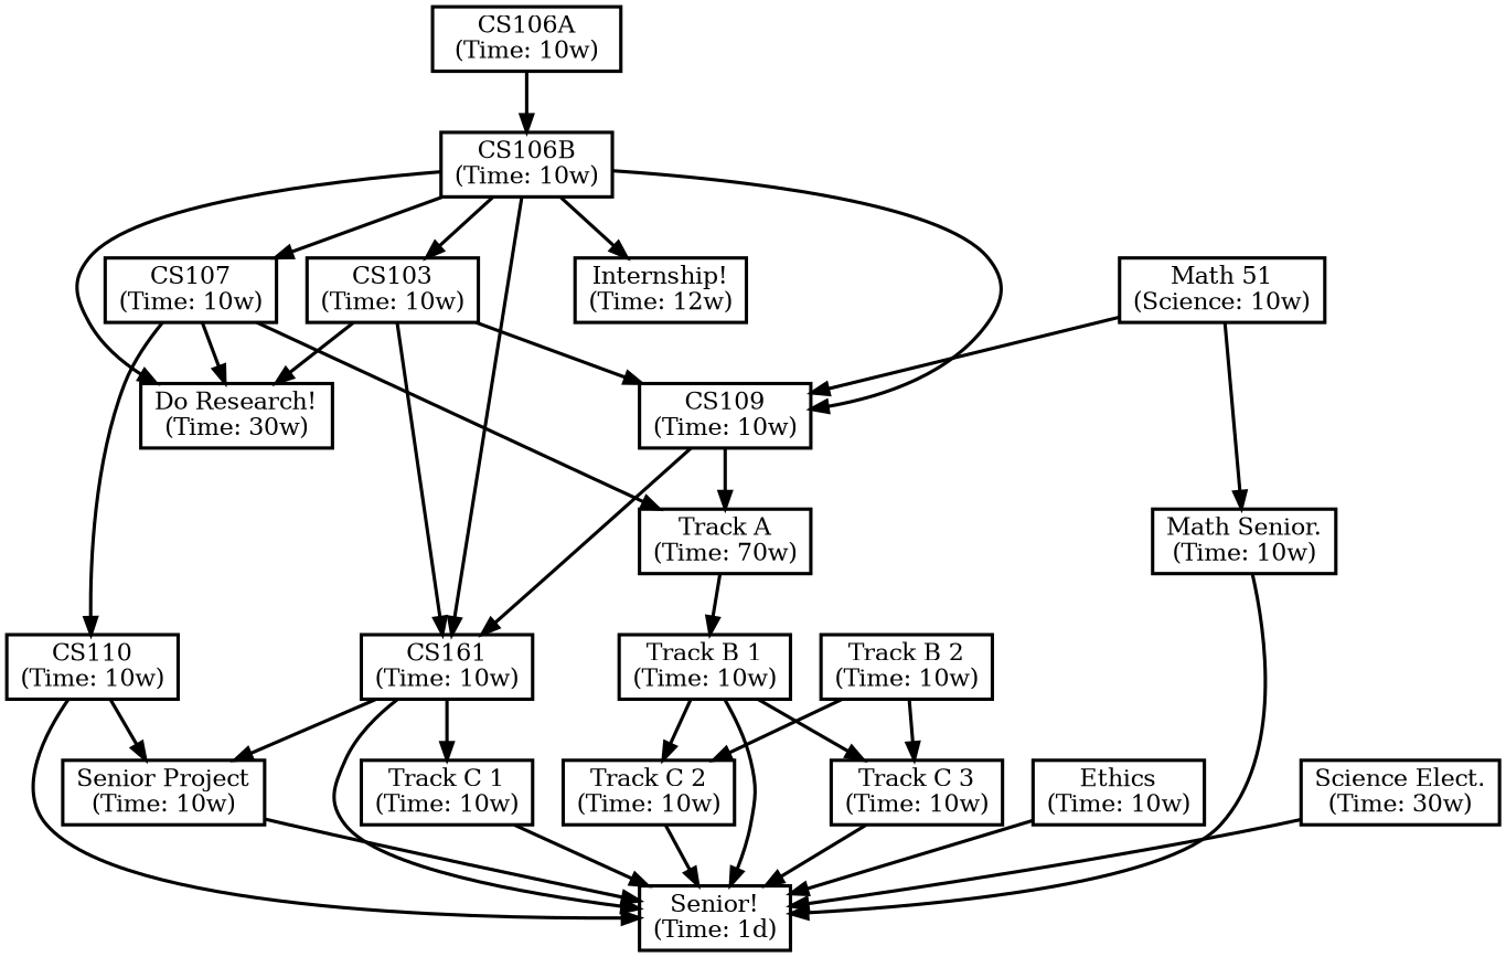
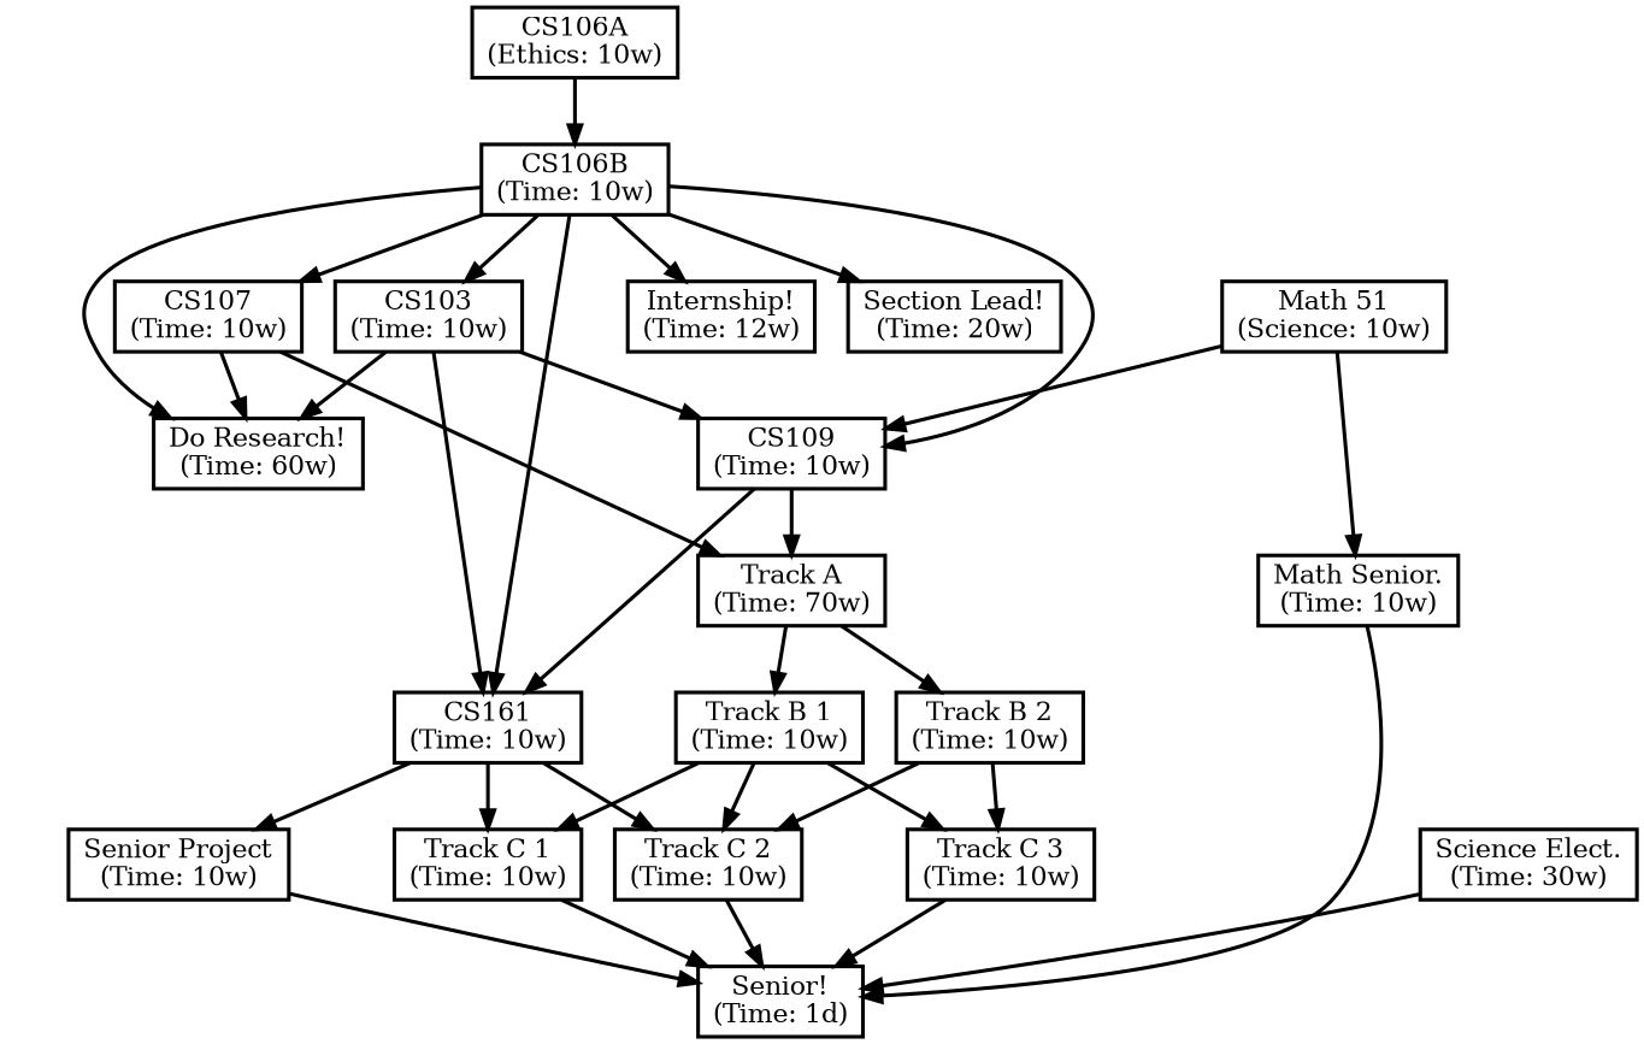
  digraph {
    node [penwidth=2 shape=box]
    edge [style=bold]
    n1 [label="CS103\n(Time: 10w)"]
    n2 [label="CS109\n(Time: 10w)"]
    n3 [label="CS161\n(Time: 10w)"]
-   n4 [label="Do Research!\n(Time: 30w)"]
+   n4 [label="Do Research!\n(Time: 60w)"]
    n5 [label="Track A\n(Time: 70w)"]
    n6 [label="Senior!\n(Time: 1d)"]
    n7 [label="Senior Project\n(Time: 10w)"]
    n8 [label="Track C 1\n(Time: 10w)"]
-   n9 [label="CS106A\n(Time: 10w)"]
+   n9 [label="CS106A\n(Ethics: 10w)"]
    n10 [label="CS106B\n(Time: 10w)"]
    n11 [label="CS107\n(Time: 10w)"]
    n12 [label="Internship!\n(Time: 12w)"]
-   n14 [label="CS110\n(Time: 10w)"]
-   n15 [label="Ethics\n(Time: 10w)"]
+   n13 [label="Section Lead!\n(Time: 20w)"]
    n16 [label="Track B 1\n(Time: 10w)"]
    n17 [label="Track B 2\n(Time: 10w)"]
    n18 [label="Math 51\n(Science: 10w)"]
    n19 [label="Math Senior.\n(Time: 10w)"]
    n20 [label="Science Elect.\n(Time: 30w)"]
    n21 [label="Track C 2\n(Time: 10w)"]
    n22 [label="Track C 3\n(Time: 10w)"]
    n1 -> n2
    n1 -> n3
    n1 -> n4
    n2 -> n3
    n2 -> n5
-   n3 -> n6
+   n3 -> n21
    n3 -> n7
    n3 -> n8
    n5 -> n16
+   n5 -> n17
    n7 -> n6
    n8 -> n6
    n9 -> n10
    n10 -> n1
    n10 -> n2
    n10 -> n3
    n10 -> n4
    n10 -> n11
    n10 -> n12
+   n10 -> n13
    n11 -> n4
    n11 -> n5
-   n11 -> n14
-   n14 -> n6
-   n14 -> n7
-   n15 -> n6
-   n16 -> n6
+   n16 -> n8
    n16 -> n21
    n16 -> n22
    n17 -> n21
    n17 -> n22
    n18 -> n2
    n18 -> n19
    n19 -> n6
    n20 -> n6
    n21 -> n6
    n22 -> n6
  }
